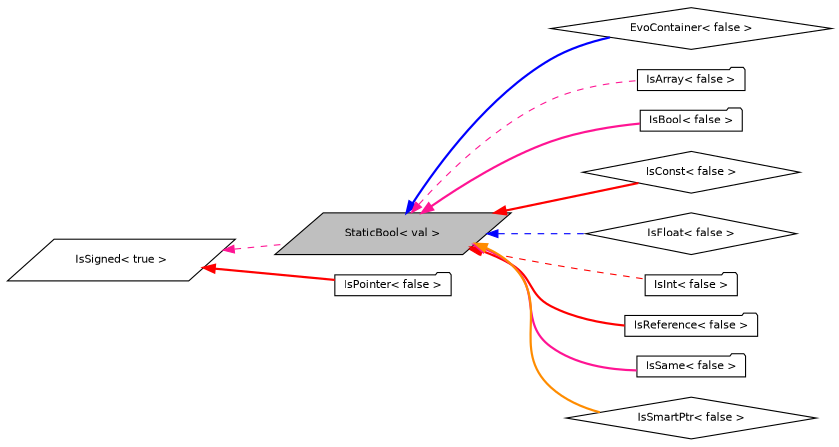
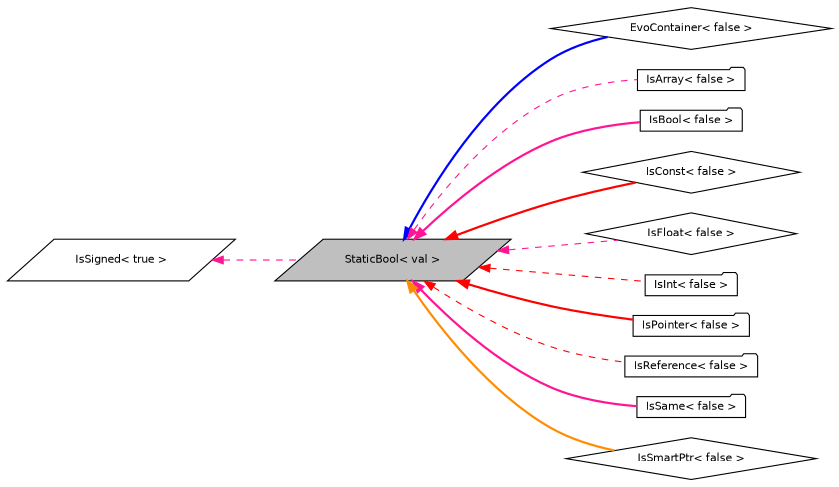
  digraph {
    rankdir=LR
    node [color=black fillcolor=white fontname=Helvetica fontsize=10 shape=folder style=filled]
    edge [color=deeppink dir=back fontname=Helvetica fontsize=10 labelfontname=Helvetica labelfontsize=10 style=bold]
    n1 [fillcolor=grey75 fontcolor=black height=0.2 label="StaticBool\< val \>" shape=parallelogram width=0.4]
    n2 [height=0.2 label="EvoContainer\< false \>" shape=diamond width=0.4]
    n3 [height=0.2 label="IsArray\< false \>" width=0.4]
    n4 [height=0.2 label="IsBool\< false \>" width=0.4]
    n5 [height=0.2 label="IsConst\< false \>" shape=diamond width=0.4]
    n6 [height=0.2 label="IsFloat\< false \>" shape=diamond width=0.4]
    n7 [height=0.2 label="IsInt\< false \>" width=0.4]
    n8 [height=0.2 label="IsPointer\< false \>" width=0.4]
    n9 [height=0.2 label="IsReference\< false \>" width=0.4]
    n10 [height=0.2 label="IsSame\< false \>" width=0.4]
    n11 [height=0.2 label="IsSmartPtr\< false \>" shape=diamond width=0.4]
    n12 [height=0.2 label="IsSigned\< true \>" shape=parallelogram width=0.4]
    n1 -> n2 [color=blue]
    n1 -> n3 [style=dashed]
    n1 -> n4
    n1 -> n5 [color=red]
-   n1 -> n6 [color=blue style=dashed]
+   n1 -> n6 [style=dashed]
    n1 -> n7 [color=red style=dashed]
-   n12 -> n8 [color=red]
-   n1 -> n9 [color=red]
+   n1 -> n8 [color=red]
+   n1 -> n9 [color=red style=dashed]
    n1 -> n10
    n1 -> n11 [color=darkorange]
    n12 -> n1 [style=dashed]
  }
